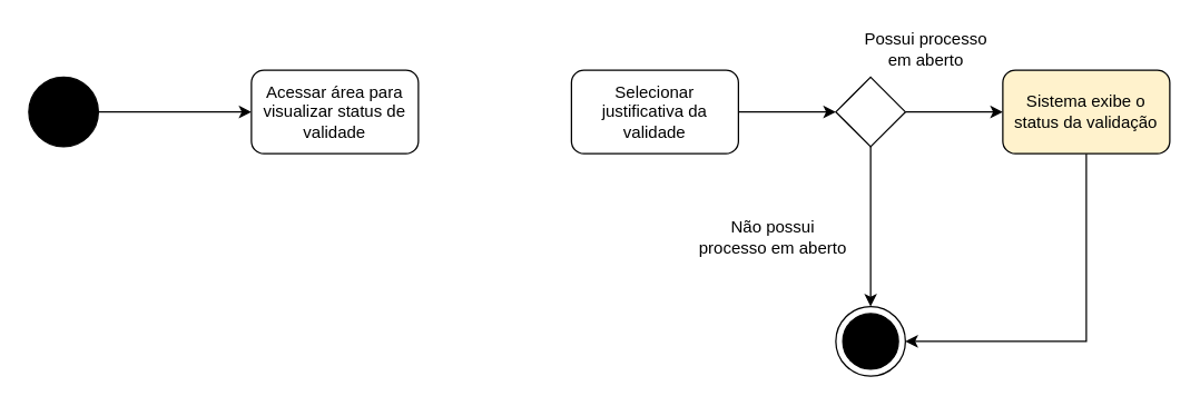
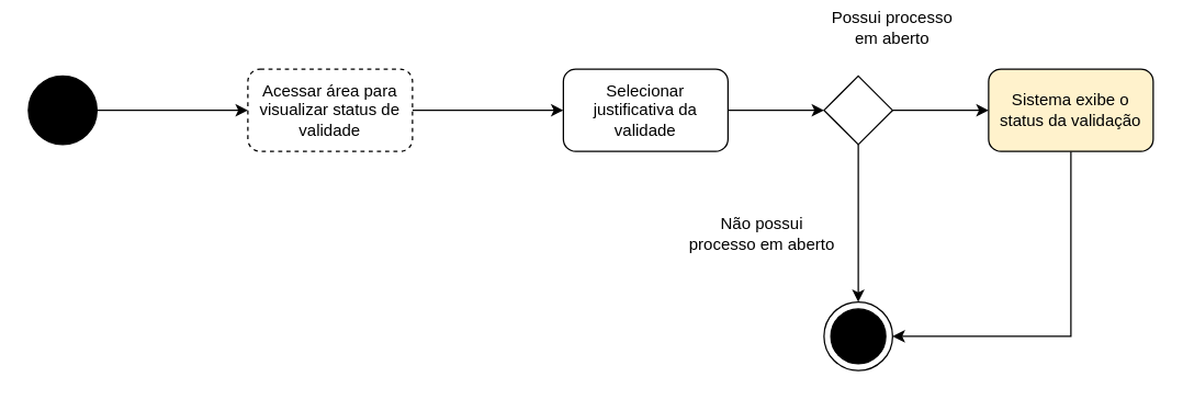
  <mxCell id="0" />
  <mxCell id="1" parent="0" />
  <mxCell id="2" value="" style="edgeStyle=orthogonalEdgeStyle;rounded=0;orthogonalLoop=1;jettySize=auto;html=1;" edge="1" parent="1" source="3" target="5"><mxGeometry relative="1" as="geometry" /></mxCell>
  <mxCell id="3" value="" style="ellipse;whiteSpace=wrap;html=1;aspect=fixed;fillColor=#000000;" vertex="1" parent="1"><mxGeometry x="20" y="55" width="50" height="50" as="geometry" /></mxCell>
- <mxCell id="5" value="Acessar área para visualizar status de validade" style="rounded=1;whiteSpace=wrap;html=1;" vertex="1" parent="1"><mxGeometry x="180" y="50" width="120" height="60" as="geometry" /></mxCell>
+ <mxCell id="4" value="" style="edgeStyle=orthogonalEdgeStyle;rounded=0;orthogonalLoop=1;jettySize=auto;html=1;" edge="1" parent="1" source="5" target="7"><mxGeometry relative="1" as="geometry" /></mxCell>
+ <mxCell id="5" value="Acessar área para visualizar status de validade" style="rounded=1;whiteSpace=wrap;html=1;dashed=1;" vertex="1" parent="1"><mxGeometry x="180" y="50" width="120" height="60" as="geometry" /></mxCell>
  <mxCell id="6" value="" style="edgeStyle=orthogonalEdgeStyle;rounded=0;orthogonalLoop=1;jettySize=auto;html=1;" edge="1" parent="1" source="7" target="10"><mxGeometry relative="1" as="geometry" /></mxCell>
  <mxCell id="7" value="Selecionar justificativa da validade" style="rounded=1;whiteSpace=wrap;html=1;" vertex="1" parent="1"><mxGeometry x="410" y="50" width="120" height="60" as="geometry" /></mxCell>
  <mxCell id="8" value="" style="edgeStyle=orthogonalEdgeStyle;rounded=0;orthogonalLoop=1;jettySize=auto;html=1;" edge="1" parent="1" source="10" target="12"><mxGeometry relative="1" as="geometry" /></mxCell>
  <mxCell id="9" value="" style="edgeStyle=orthogonalEdgeStyle;rounded=0;orthogonalLoop=1;jettySize=auto;html=1;" edge="1" parent="1" source="10" target="15"><mxGeometry relative="1" as="geometry" /></mxCell>
  <mxCell id="10" value="" style="rhombus;whiteSpace=wrap;html=1;" vertex="1" parent="1"><mxGeometry x="600" y="55" width="50" height="50" as="geometry" /></mxCell>
  <mxCell id="11" style="edgeStyle=orthogonalEdgeStyle;rounded=0;orthogonalLoop=1;jettySize=auto;html=1;exitX=0.5;exitY=1;exitDx=0;exitDy=0;entryX=1;entryY=0.5;entryDx=0;entryDy=0;" edge="1" parent="1" source="12" target="15"><mxGeometry relative="1" as="geometry" /></mxCell>
  <mxCell id="12" value="Sistema exibe o status da validação" style="rounded=1;whiteSpace=wrap;html=1;fillColor=#fff2cc;" vertex="1" parent="1"><mxGeometry x="720" y="50" width="120" height="60" as="geometry" /></mxCell>
- <mxCell id="13" value="Possui processo em aberto" style="text;html=1;align=center;verticalAlign=middle;whiteSpace=wrap;rounded=0;" vertex="1" parent="1"><mxGeometry x="610" y="20" width="110" height="30" as="geometry" /></mxCell>
+ <mxCell id="13" value="Possui processo em aberto" style="text;html=1;align=center;verticalAlign=middle;whiteSpace=wrap;rounded=0;" vertex="1" parent="1"><mxGeometry x="595" y="5" width="110" height="30" as="geometry" /></mxCell>
  <mxCell id="14" value="Não possui processo em aberto" style="text;html=1;align=center;verticalAlign=middle;whiteSpace=wrap;rounded=0;" vertex="1" parent="1"><mxGeometry x="500" y="155" width="110" height="30" as="geometry" /></mxCell>
  <mxCell id="15" value="" style="ellipse;whiteSpace=wrap;html=1;aspect=fixed;" vertex="1" parent="1"><mxGeometry x="600" y="220" width="50" height="50" as="geometry" /></mxCell>
  <mxCell id="16" value="" style="ellipse;whiteSpace=wrap;html=1;aspect=fixed;fillColor=#000000;" vertex="1" parent="1"><mxGeometry x="605" y="225" width="40" height="40" as="geometry" /></mxCell>
